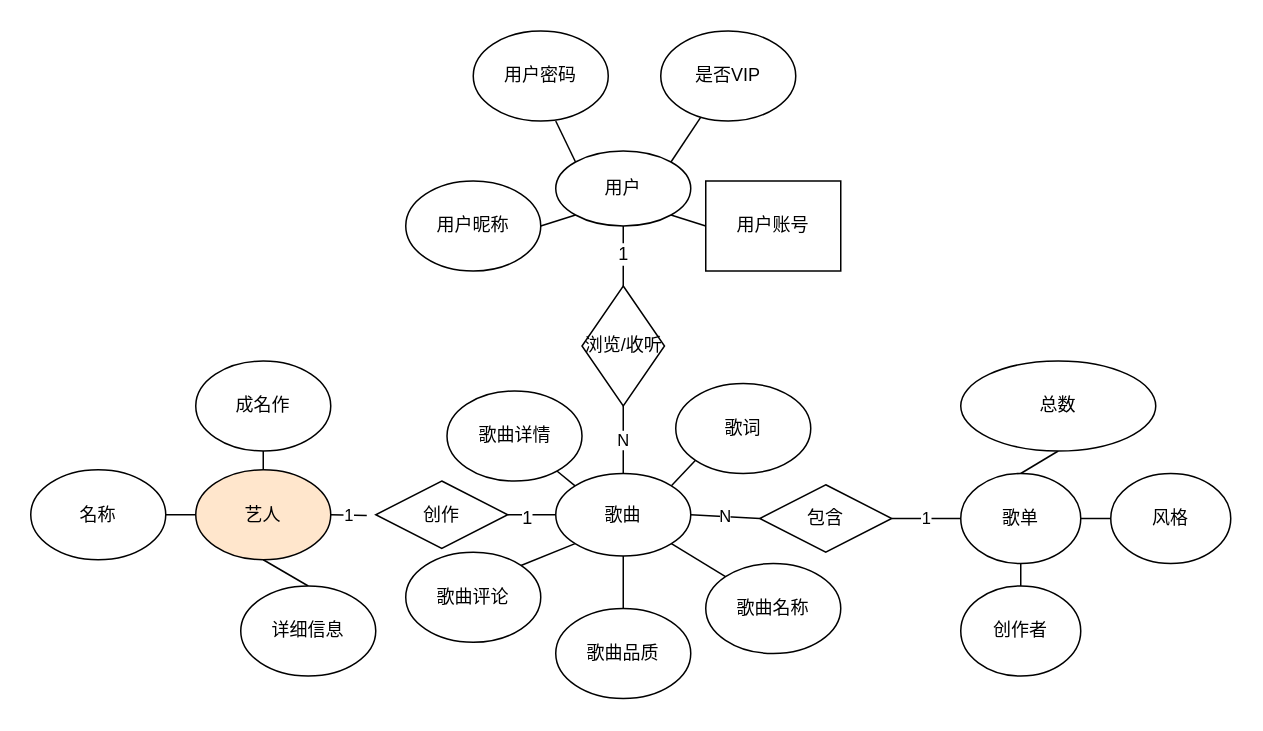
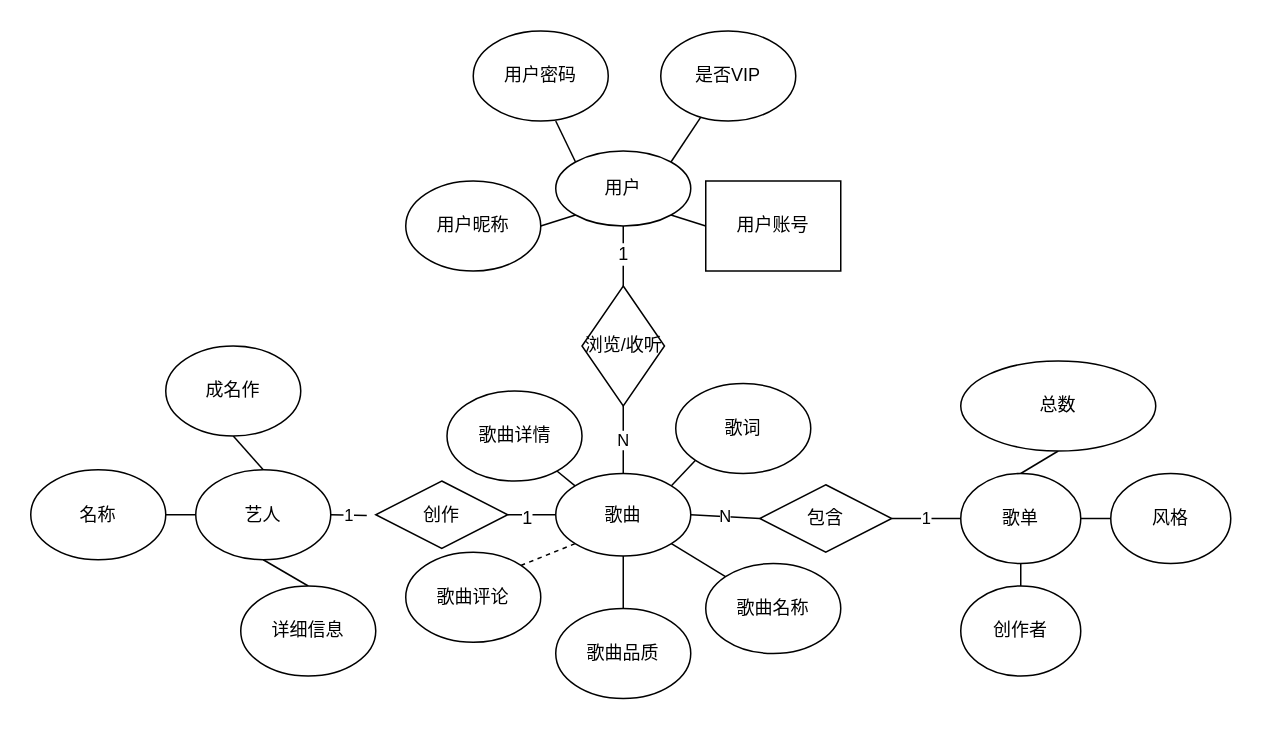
  <mxCell id="0" />
  <mxCell id="1" parent="0" />
  <mxCell id="2" style="edgeStyle=orthogonalEdgeStyle;rounded=0;orthogonalLoop=1;jettySize=auto;html=1;exitX=0.5;exitY=1;exitDx=0;exitDy=0;endArrow=none;endFill=0;" edge="1" parent="1" source="8" target="10"><mxGeometry relative="1" as="geometry" /></mxCell>
  <mxCell id="3" value="1" style="text;html=1;resizable=0;points=[];align=center;verticalAlign=middle;labelBackgroundColor=#ffffff;" vertex="1" connectable="0" parent="2"><mxGeometry x="-0.08" y="-1" relative="1" as="geometry"><mxPoint as="offset" /></mxGeometry></mxCell>
  <mxCell id="4" style="edgeStyle=none;rounded=0;orthogonalLoop=1;jettySize=auto;html=1;exitX=1;exitY=0;exitDx=0;exitDy=0;endArrow=none;endFill=0;" edge="1" parent="1" source="8" target="28"><mxGeometry relative="1" as="geometry" /></mxCell>
  <mxCell id="5" style="edgeStyle=none;rounded=0;orthogonalLoop=1;jettySize=auto;html=1;exitX=0;exitY=0;exitDx=0;exitDy=0;entryX=0.611;entryY=1;entryDx=0;entryDy=0;entryPerimeter=0;endArrow=none;endFill=0;" edge="1" parent="1" source="8" target="27"><mxGeometry relative="1" as="geometry" /></mxCell>
  <mxCell id="6" style="edgeStyle=none;rounded=0;orthogonalLoop=1;jettySize=auto;html=1;exitX=1;exitY=1;exitDx=0;exitDy=0;entryX=0;entryY=0.5;entryDx=0;entryDy=0;endArrow=none;endFill=0;" edge="1" parent="1" source="8" target="37"><mxGeometry relative="1" as="geometry" /></mxCell>
  <mxCell id="7" style="edgeStyle=none;rounded=0;orthogonalLoop=1;jettySize=auto;html=1;exitX=0;exitY=1;exitDx=0;exitDy=0;entryX=1;entryY=0.5;entryDx=0;entryDy=0;endArrow=none;endFill=0;" edge="1" parent="1" source="8" target="36"><mxGeometry relative="1" as="geometry" /></mxCell>
  <mxCell id="8" value="用户" style="ellipse;whiteSpace=wrap;html=1;" vertex="1" parent="1"><mxGeometry x="370" y="100" width="90" height="50" as="geometry" /></mxCell>
  <mxCell id="9" value="N" style="edgeStyle=orthogonalEdgeStyle;rounded=0;orthogonalLoop=1;jettySize=auto;html=1;exitX=0.5;exitY=1;exitDx=0;exitDy=0;endArrow=none;endFill=0;" edge="1" parent="1" source="10" target="16"><mxGeometry relative="1" as="geometry" /></mxCell>
  <mxCell id="10" value="浏览/收听" style="rhombus;whiteSpace=wrap;html=1;" vertex="1" parent="1"><mxGeometry x="387.5" y="190" width="55" height="80" as="geometry" /></mxCell>
  <mxCell id="11" style="rounded=0;orthogonalLoop=1;jettySize=auto;html=1;exitX=1;exitY=0;exitDx=0;exitDy=0;entryX=0;entryY=1;entryDx=0;entryDy=0;endArrow=none;endFill=0;" edge="1" parent="1" source="16" target="31"><mxGeometry relative="1" as="geometry" /></mxCell>
  <mxCell id="12" style="edgeStyle=none;rounded=0;orthogonalLoop=1;jettySize=auto;html=1;exitX=0;exitY=0;exitDx=0;exitDy=0;endArrow=none;endFill=0;" edge="1" parent="1" source="16" target="30"><mxGeometry relative="1" as="geometry" /></mxCell>
  <mxCell id="13" style="edgeStyle=none;rounded=0;orthogonalLoop=1;jettySize=auto;html=1;exitX=1;exitY=1;exitDx=0;exitDy=0;entryX=0;entryY=0;entryDx=0;entryDy=0;endArrow=none;endFill=0;" edge="1" parent="1" source="16" target="33"><mxGeometry relative="1" as="geometry" /></mxCell>
- <mxCell id="14" style="edgeStyle=none;rounded=0;orthogonalLoop=1;jettySize=auto;html=1;exitX=0;exitY=1;exitDx=0;exitDy=0;entryX=1;entryY=0;entryDx=0;entryDy=0;endArrow=none;endFill=0;" edge="1" parent="1" source="16" target="32"><mxGeometry relative="1" as="geometry" /></mxCell>
+ <mxCell id="14" style="edgeStyle=none;rounded=0;orthogonalLoop=1;jettySize=auto;html=1;exitX=0;exitY=1;exitDx=0;exitDy=0;entryX=1;entryY=0;entryDx=0;entryDy=0;endArrow=none;endFill=0;dashed=1;" edge="1" parent="1" source="16" target="32"><mxGeometry relative="1" as="geometry" /></mxCell>
  <mxCell id="15" style="edgeStyle=none;rounded=0;orthogonalLoop=1;jettySize=auto;html=1;exitX=0.5;exitY=1;exitDx=0;exitDy=0;entryX=0.5;entryY=0;entryDx=0;entryDy=0;endArrow=none;endFill=0;" edge="1" parent="1" source="16" target="29"><mxGeometry relative="1" as="geometry" /></mxCell>
  <mxCell id="16" value="歌曲" style="ellipse;whiteSpace=wrap;html=1;" vertex="1" parent="1"><mxGeometry x="370" y="315" width="90" height="55" as="geometry" /></mxCell>
  <mxCell id="17" value="1" style="edgeStyle=none;rounded=0;orthogonalLoop=1;jettySize=auto;html=1;endArrow=none;endFill=0;" edge="1" parent="1" source="21" target="35"><mxGeometry relative="1" as="geometry" /></mxCell>
  <mxCell id="18" style="edgeStyle=none;rounded=0;orthogonalLoop=1;jettySize=auto;html=1;exitX=1;exitY=0.5;exitDx=0;exitDy=0;entryX=0;entryY=0.5;entryDx=0;entryDy=0;endArrow=none;endFill=0;" edge="1" parent="1" source="21" target="42"><mxGeometry relative="1" as="geometry" /></mxCell>
  <mxCell id="19" style="edgeStyle=none;rounded=0;orthogonalLoop=1;jettySize=auto;html=1;exitX=0.5;exitY=0;exitDx=0;exitDy=0;entryX=0.5;entryY=1;entryDx=0;entryDy=0;endArrow=none;endFill=0;" edge="1" parent="1" source="21" target="43"><mxGeometry relative="1" as="geometry" /></mxCell>
  <mxCell id="20" style="edgeStyle=none;rounded=0;orthogonalLoop=1;jettySize=auto;html=1;exitX=0.5;exitY=1;exitDx=0;exitDy=0;entryX=0.5;entryY=0;entryDx=0;entryDy=0;endArrow=none;endFill=0;" edge="1" parent="1" source="21" target="41"><mxGeometry relative="1" as="geometry" /></mxCell>
  <mxCell id="21" value="歌单" style="ellipse;whiteSpace=wrap;html=1;" vertex="1" parent="1"><mxGeometry x="640" y="315" width="80" height="60" as="geometry" /></mxCell>
  <mxCell id="22" value="1" style="edgeStyle=none;rounded=0;orthogonalLoop=1;jettySize=auto;html=1;exitX=1;exitY=0.5;exitDx=0;exitDy=0;entryX=-0.068;entryY=0.511;entryDx=0;entryDy=0;entryPerimeter=0;endArrow=none;endFill=0;" edge="1" parent="1" source="26" target="40"><mxGeometry relative="1" as="geometry" /></mxCell>
  <mxCell id="23" style="edgeStyle=none;rounded=0;orthogonalLoop=1;jettySize=auto;html=1;exitX=0;exitY=0.5;exitDx=0;exitDy=0;entryX=1;entryY=0.5;entryDx=0;entryDy=0;endArrow=none;endFill=0;" edge="1" parent="1" source="26" target="45"><mxGeometry relative="1" as="geometry" /></mxCell>
  <mxCell id="24" style="edgeStyle=none;rounded=0;orthogonalLoop=1;jettySize=auto;html=1;exitX=0.5;exitY=0;exitDx=0;exitDy=0;entryX=0.5;entryY=1;entryDx=0;entryDy=0;endArrow=none;endFill=0;" edge="1" parent="1" source="26" target="46"><mxGeometry relative="1" as="geometry" /></mxCell>
  <mxCell id="25" style="edgeStyle=none;rounded=0;orthogonalLoop=1;jettySize=auto;html=1;exitX=0.5;exitY=1;exitDx=0;exitDy=0;entryX=0.5;entryY=0;entryDx=0;entryDy=0;endArrow=none;endFill=0;" edge="1" parent="1" source="26" target="44"><mxGeometry relative="1" as="geometry" /></mxCell>
- <mxCell id="26" value="艺人" style="ellipse;whiteSpace=wrap;html=1;fillColor=#ffe6cc;" vertex="1" parent="1"><mxGeometry x="130" y="312.5" width="90" height="60" as="geometry" /></mxCell>
+ <mxCell id="26" value="艺人" style="ellipse;whiteSpace=wrap;html=1;" vertex="1" parent="1"><mxGeometry x="130" y="312.5" width="90" height="60" as="geometry" /></mxCell>
  <mxCell id="27" value="用户密码" style="ellipse;whiteSpace=wrap;html=1;" vertex="1" parent="1"><mxGeometry x="315" y="20" width="90" height="60" as="geometry" /></mxCell>
  <mxCell id="28" value="是否VIP" style="ellipse;whiteSpace=wrap;html=1;" vertex="1" parent="1"><mxGeometry x="440" y="20" width="90" height="60" as="geometry" /></mxCell>
  <mxCell id="29" value="歌曲品质" style="ellipse;whiteSpace=wrap;html=1;" vertex="1" parent="1"><mxGeometry x="370" y="405" width="90" height="60" as="geometry" /></mxCell>
  <mxCell id="30" value="歌曲详情" style="ellipse;whiteSpace=wrap;html=1;" vertex="1" parent="1"><mxGeometry x="297.5" y="260" width="90" height="60" as="geometry" /></mxCell>
  <mxCell id="31" value="歌词" style="ellipse;whiteSpace=wrap;html=1;" vertex="1" parent="1"><mxGeometry x="450" y="255" width="90" height="60" as="geometry" /></mxCell>
  <mxCell id="32" value="歌曲评论" style="ellipse;whiteSpace=wrap;html=1;" vertex="1" parent="1"><mxGeometry x="270" y="367.5" width="90" height="60" as="geometry" /></mxCell>
  <mxCell id="33" value="歌曲名称" style="ellipse;whiteSpace=wrap;html=1;" vertex="1" parent="1"><mxGeometry x="470" y="375" width="90" height="60" as="geometry" /></mxCell>
  <mxCell id="34" value="N" style="edgeStyle=none;rounded=0;orthogonalLoop=1;jettySize=auto;html=1;exitX=0;exitY=0.5;exitDx=0;exitDy=0;entryX=1;entryY=0.5;entryDx=0;entryDy=0;endArrow=none;endFill=0;" edge="1" parent="1" source="35" target="16"><mxGeometry relative="1" as="geometry" /></mxCell>
  <mxCell id="35" value="包含" style="rhombus;whiteSpace=wrap;html=1;" vertex="1" parent="1"><mxGeometry x="506" y="322.5" width="88" height="45" as="geometry" /></mxCell>
  <mxCell id="36" value="用户昵称" style="ellipse;whiteSpace=wrap;html=1;" vertex="1" parent="1"><mxGeometry x="270" y="120" width="90" height="60" as="geometry" /></mxCell>
  <mxCell id="37" value="用户账号" style="whiteSpace=wrap;html=1;rounded=0;" vertex="1" parent="1"><mxGeometry x="470" y="120" width="90" height="60" as="geometry" /></mxCell>
  <mxCell id="38" style="edgeStyle=none;rounded=0;orthogonalLoop=1;jettySize=auto;html=1;exitX=1;exitY=0.5;exitDx=0;exitDy=0;entryX=0;entryY=0.5;entryDx=0;entryDy=0;endArrow=none;endFill=0;" edge="1" parent="1" source="40" target="16"><mxGeometry relative="1" as="geometry" /></mxCell>
  <mxCell id="39" value="1" style="text;html=1;resizable=0;points=[];align=center;verticalAlign=middle;labelBackgroundColor=#ffffff;" vertex="1" connectable="0" parent="38"><mxGeometry x="-0.25" y="-1" relative="1" as="geometry"><mxPoint y="1" as="offset" /></mxGeometry></mxCell>
  <mxCell id="40" value="创作" style="rhombus;whiteSpace=wrap;html=1;" vertex="1" parent="1"><mxGeometry x="250" y="320" width="88" height="45" as="geometry" /></mxCell>
  <mxCell id="41" value="创作者" style="ellipse;whiteSpace=wrap;html=1;" vertex="1" parent="1"><mxGeometry x="640" y="390" width="80" height="60" as="geometry" /></mxCell>
  <mxCell id="42" value="风格" style="ellipse;whiteSpace=wrap;html=1;" vertex="1" parent="1"><mxGeometry x="740" y="315" width="80" height="60" as="geometry" /></mxCell>
  <mxCell id="43" value="总数" style="ellipse;whiteSpace=wrap;html=1;" vertex="1" parent="1"><mxGeometry x="640" y="240" width="130" height="60" as="geometry" /></mxCell>
  <mxCell id="44" value="详细信息" style="ellipse;whiteSpace=wrap;html=1;" vertex="1" parent="1"><mxGeometry x="160" y="390" width="90" height="60" as="geometry" /></mxCell>
  <mxCell id="45" value="名称" style="ellipse;whiteSpace=wrap;html=1;" vertex="1" parent="1"><mxGeometry x="20" y="312.5" width="90" height="60" as="geometry" /></mxCell>
- <mxCell id="46" value="成名作" style="ellipse;whiteSpace=wrap;html=1;" vertex="1" parent="1"><mxGeometry x="130" y="240" width="90" height="60" as="geometry" /></mxCell>
+ <mxCell id="46" value="成名作" style="ellipse;whiteSpace=wrap;html=1;" vertex="1" parent="1"><mxGeometry x="110" y="230" width="90" height="60" as="geometry" /></mxCell>
